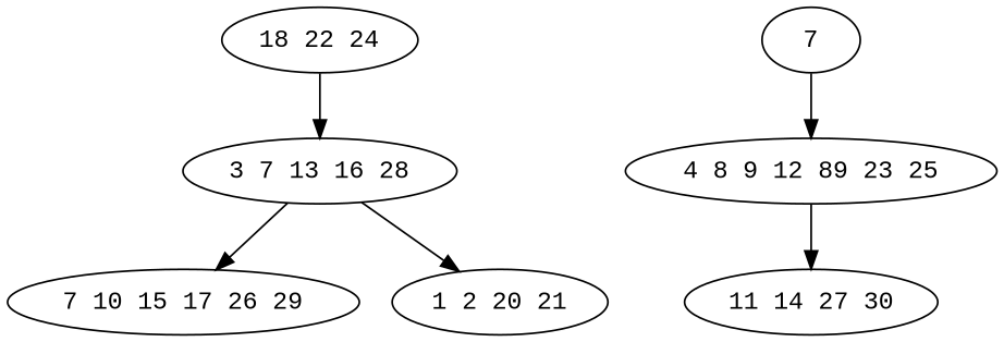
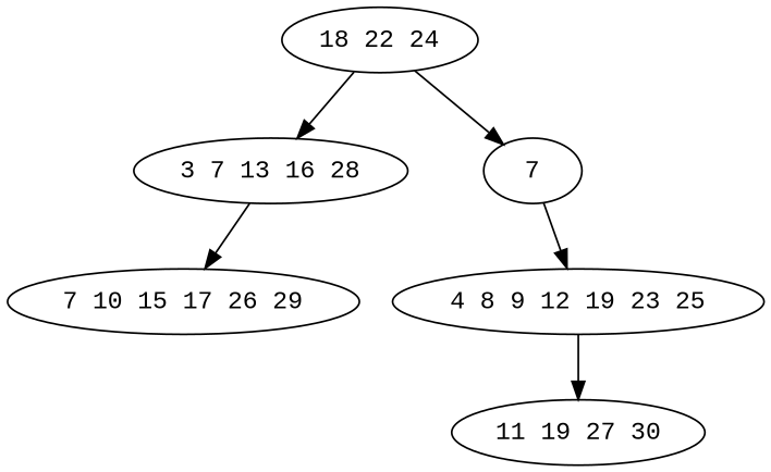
  digraph {
    fontname="Liberation Mono"
    node [fontname="Liberation Mono"]
    edge [fontname="Liberation Mono"]
    n1 [label="18 22 24"]
    n2 [label="3 7 13 16 28"]
    n3 [label=7]
    n4 [label="7 10 15 17 26 29"]
-   n5 [label="1 2 20 21"]
-   n6 [label="4 8 9 12 89 23 25"]
-   n7 [label="11 14 27 30"]
+   n6 [label="4 8 9 12 19 23 25"]
+   n7 [label="11 19 27 30"]
    n1 -> n2
+   n1 -> n3
    n2 -> n4
-   n2 -> n5
    n3 -> n6
    n6 -> n7
  }
